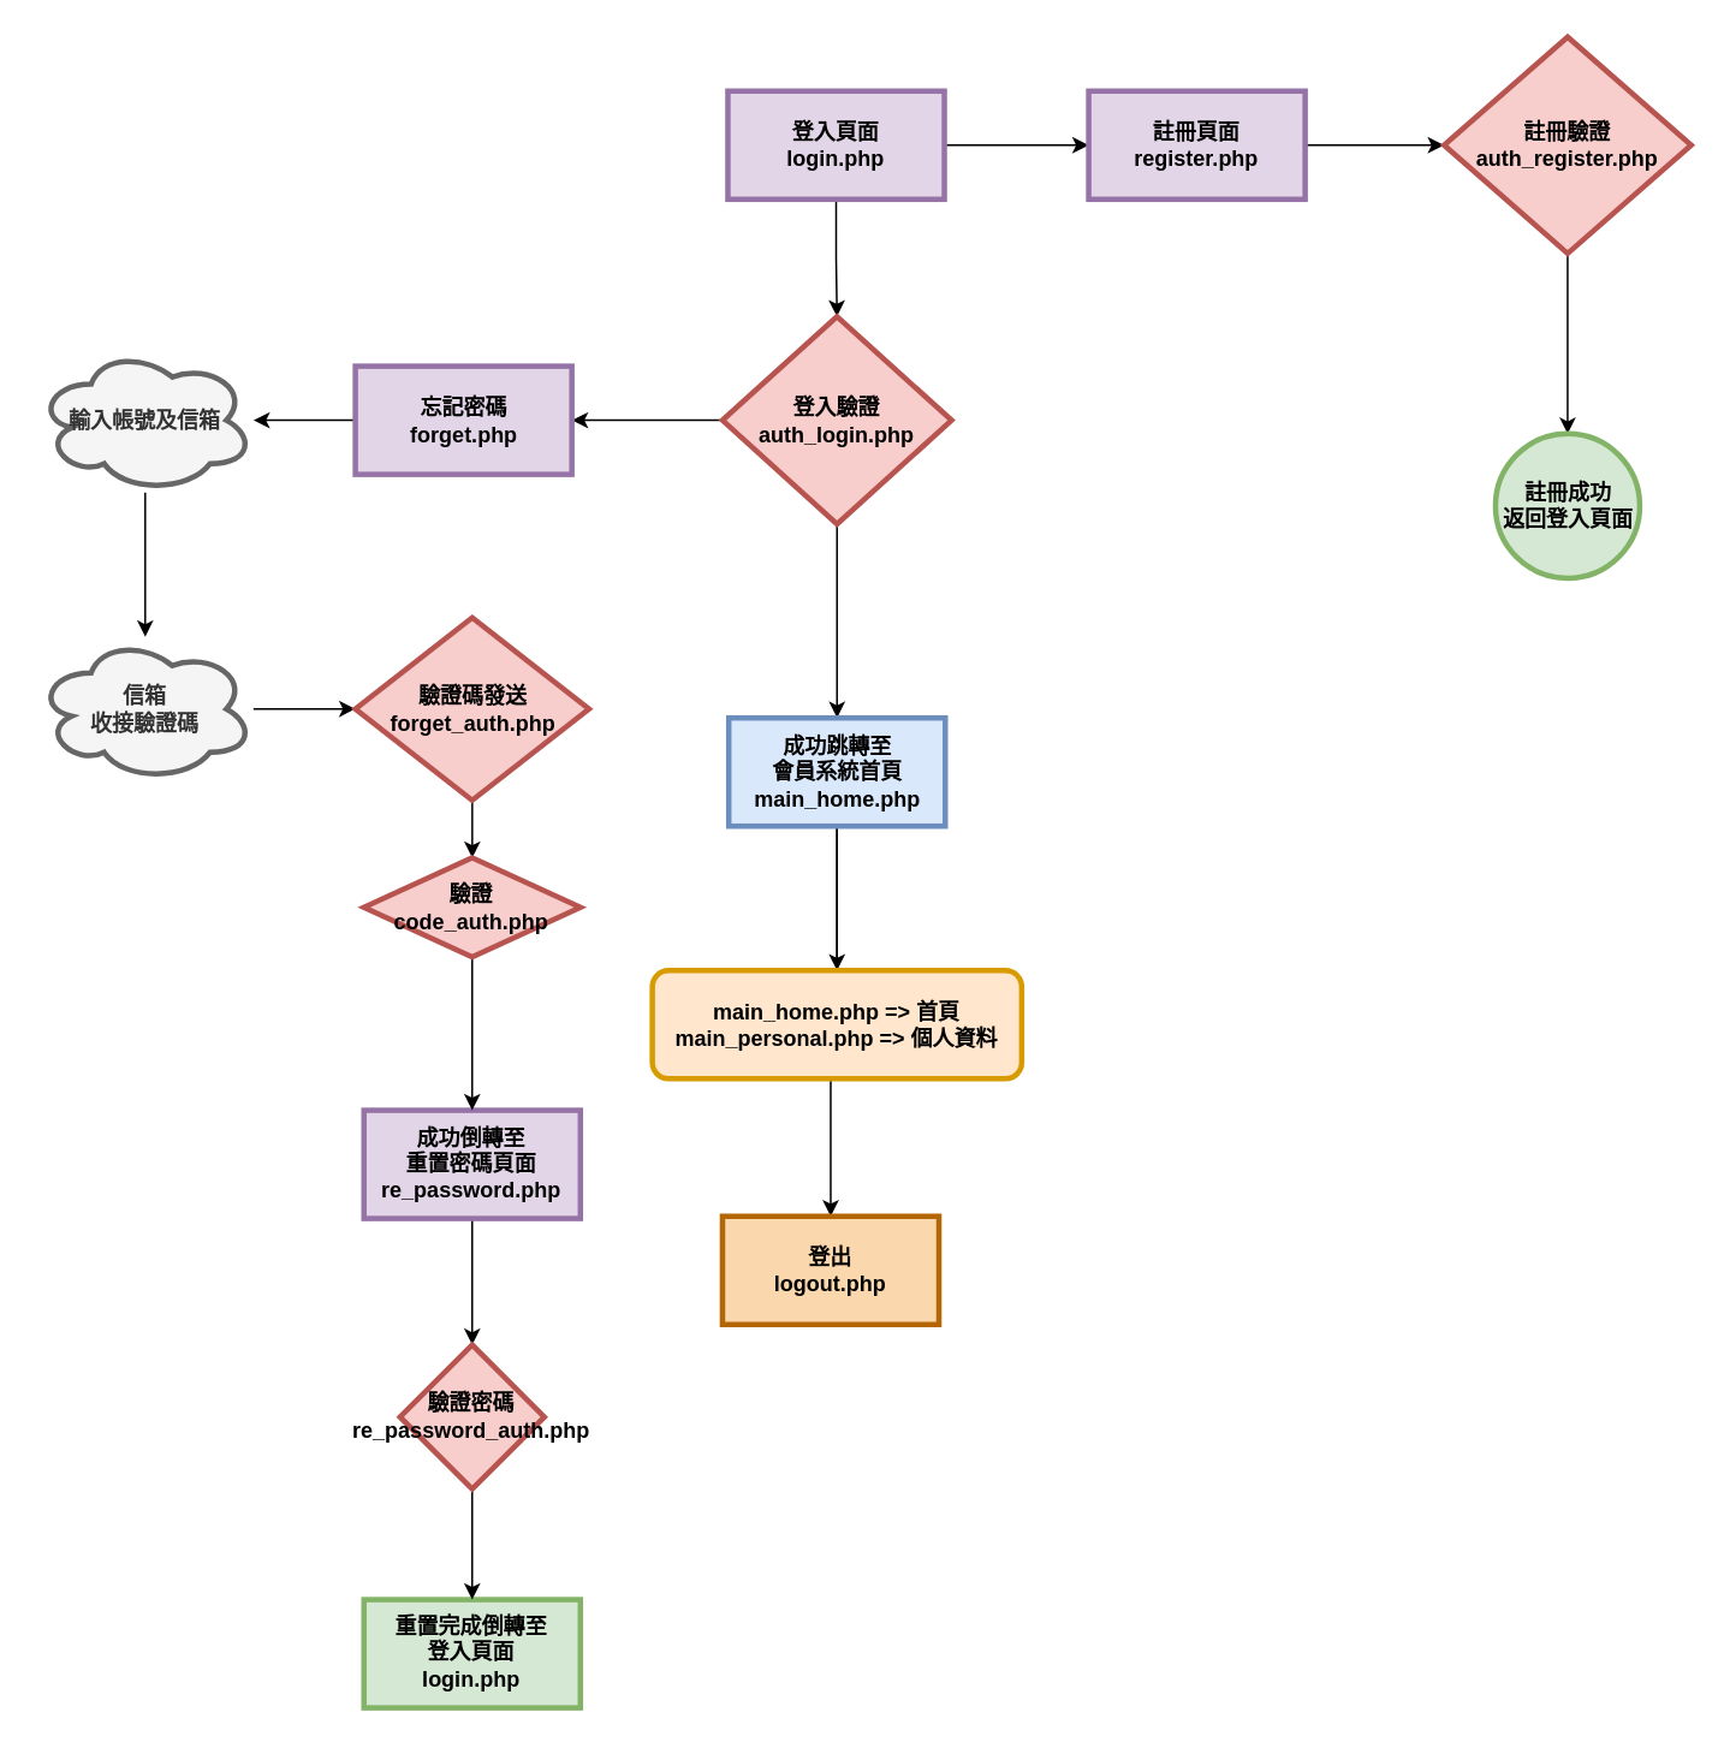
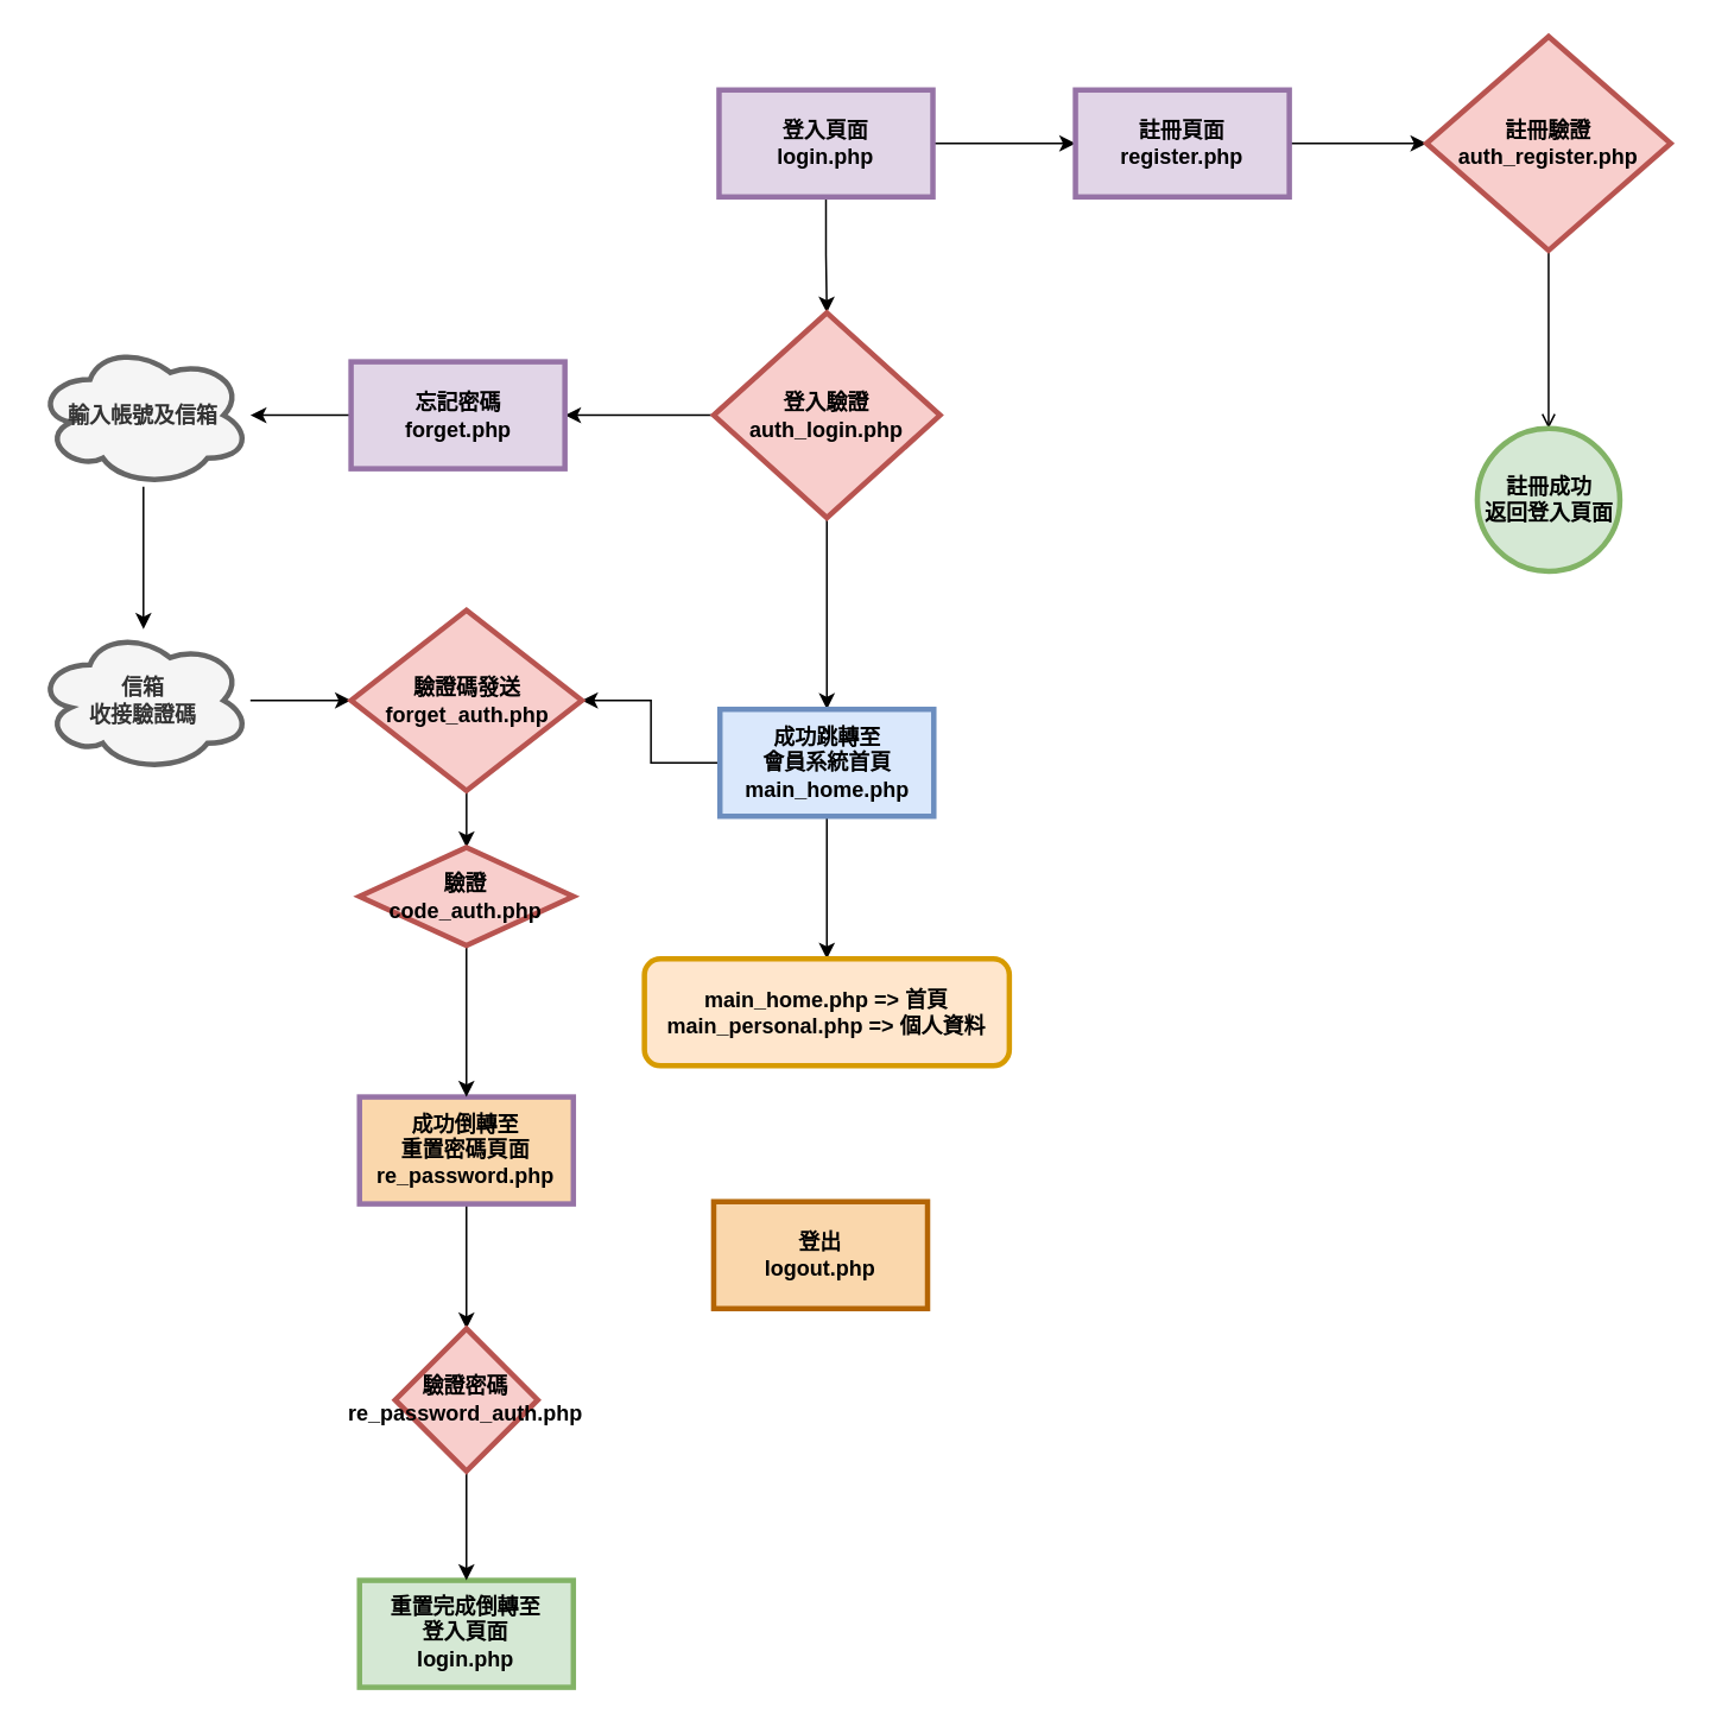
  <mxCell id="0" />
  <mxCell id="1" parent="0" />
  <mxCell id="2" value="" style="edgeStyle=orthogonalEdgeStyle;rounded=0;orthogonalLoop=1;jettySize=auto;html=1;" edge="1" parent="1" source="4" target="6"><mxGeometry relative="1" as="geometry" /></mxCell>
  <mxCell id="3" value="" style="edgeStyle=orthogonalEdgeStyle;rounded=0;orthogonalLoop=1;jettySize=auto;html=1;" edge="1" parent="1" source="4" target="11"><mxGeometry relative="1" as="geometry" /></mxCell>
  <mxCell id="4" value="登入頁面&lt;br&gt;login.php" style="whiteSpace=wrap;html=1;fillColor=#e1d5e7;fontStyle=1;strokeWidth=3;strokeColor=#9673a6;" vertex="1" parent="1"><mxGeometry x="403" y="50" width="120" height="60" as="geometry" /></mxCell>
  <mxCell id="5" value="" style="edgeStyle=orthogonalEdgeStyle;rounded=0;orthogonalLoop=1;jettySize=auto;html=1;" edge="1" parent="1" source="6" target="8"><mxGeometry relative="1" as="geometry" /></mxCell>
  <mxCell id="6" value="註冊頁面&lt;br&gt;register.php" style="whiteSpace=wrap;html=1;fillColor=#e1d5e7;fontStyle=1;strokeWidth=3;strokeColor=#9673a6;" vertex="1" parent="1"><mxGeometry x="603" y="50" width="120" height="60" as="geometry" /></mxCell>
- <mxCell id="7" value="" style="edgeStyle=orthogonalEdgeStyle;rounded=0;orthogonalLoop=1;jettySize=auto;html=1;" edge="1" parent="1" source="8" target="12"><mxGeometry relative="1" as="geometry" /></mxCell>
+ <mxCell id="7" value="" style="edgeStyle=orthogonalEdgeStyle;rounded=0;orthogonalLoop=1;jettySize=auto;html=1;endArrow=open;" edge="1" parent="1" source="8" target="12"><mxGeometry relative="1" as="geometry" /></mxCell>
  <mxCell id="8" value="註冊驗證&lt;br&gt;auth_register.php" style="rhombus;whiteSpace=wrap;html=1;fillColor=#f8cecc;fontStyle=1;strokeWidth=3;strokeColor=#b85450;" vertex="1" parent="1"><mxGeometry x="800" y="20" width="137" height="120" as="geometry" /></mxCell>
  <mxCell id="9" value="" style="edgeStyle=orthogonalEdgeStyle;rounded=0;orthogonalLoop=1;jettySize=auto;html=1;" edge="1" parent="1" source="11" target="15"><mxGeometry relative="1" as="geometry" /></mxCell>
  <mxCell id="10" value="" style="edgeStyle=orthogonalEdgeStyle;rounded=0;orthogonalLoop=1;jettySize=auto;html=1;" edge="1" parent="1" source="11" target="17"><mxGeometry relative="1" as="geometry" /></mxCell>
  <mxCell id="11" value="登入驗證&lt;br&gt;auth_login.php" style="rhombus;whiteSpace=wrap;html=1;fillColor=#f8cecc;fontStyle=1;strokeWidth=3;strokeColor=#b85450;" vertex="1" parent="1"><mxGeometry x="400" y="175" width="127" height="115" as="geometry" /></mxCell>
  <mxCell id="12" value="註冊成功&lt;br&gt;返回登入頁面" style="ellipse;whiteSpace=wrap;html=1;fillColor=#d5e8d4;strokeColor=#82b366;fontStyle=1;strokeWidth=3;" vertex="1" parent="1"><mxGeometry x="828.5" y="240" width="80" height="80" as="geometry" /></mxCell>
  <mxCell id="13" value="" style="edgeStyle=orthogonalEdgeStyle;rounded=0;orthogonalLoop=1;jettySize=auto;html=1;" edge="1" parent="1" source="15" target="29"><mxGeometry relative="1" as="geometry" /></mxCell>
- <mxCell id="14" value="" style="edgeStyle=orthogonalEdgeStyle;rounded=0;orthogonalLoop=1;jettySize=auto;html=1;" edge="1" parent="1" source="15" target="30"><mxGeometry relative="1" as="geometry" /></mxCell>
+ <mxCell id="14" value="" style="edgeStyle=orthogonalEdgeStyle;rounded=0;orthogonalLoop=1;jettySize=auto;html=1;" edge="1" parent="1" source="15" target="23"><mxGeometry relative="1" as="geometry" /></mxCell>
  <mxCell id="15" value="成功跳轉至&lt;br&gt;會員系統首頁&lt;br&gt;main_home.php" style="whiteSpace=wrap;html=1;fillColor=#dae8fc;strokeColor=#6c8ebf;fontStyle=1;strokeWidth=3;" vertex="1" parent="1"><mxGeometry x="403.5" y="397.5" width="120" height="60" as="geometry" /></mxCell>
  <mxCell id="16" value="" style="edgeStyle=orthogonalEdgeStyle;rounded=0;orthogonalLoop=1;jettySize=auto;html=1;" edge="1" parent="1" source="17" target="19"><mxGeometry relative="1" as="geometry" /></mxCell>
  <mxCell id="17" value="忘記密碼&lt;br&gt;forget.php" style="whiteSpace=wrap;html=1;fillColor=#e1d5e7;strokeColor=#9673a6;fontStyle=1;strokeWidth=3;" vertex="1" parent="1"><mxGeometry x="196.5" y="202.5" width="120" height="60" as="geometry" /></mxCell>
  <mxCell id="18" value="" style="edgeStyle=orthogonalEdgeStyle;rounded=0;orthogonalLoop=1;jettySize=auto;html=1;" edge="1" parent="1" source="19" target="21"><mxGeometry relative="1" as="geometry" /></mxCell>
  <mxCell id="19" value="輸入帳號及信箱" style="ellipse;shape=cloud;whiteSpace=wrap;html=1;fillColor=#f5f5f5;strokeColor=#666666;fontStyle=1;strokeWidth=3;fontColor=#333333;" vertex="1" parent="1"><mxGeometry x="20" y="192.5" width="120" height="80" as="geometry" /></mxCell>
  <mxCell id="20" value="" style="edgeStyle=orthogonalEdgeStyle;rounded=0;orthogonalLoop=1;jettySize=auto;html=1;" edge="1" parent="1" source="21" target="23"><mxGeometry relative="1" as="geometry" /></mxCell>
  <mxCell id="21" value="信箱&lt;br&gt;收接驗證碼" style="ellipse;shape=cloud;whiteSpace=wrap;html=1;fillColor=#f5f5f5;strokeColor=#666666;fontColor=#333333;fontStyle=1;strokeWidth=3;" vertex="1" parent="1"><mxGeometry x="20" y="352.5" width="120" height="80" as="geometry" /></mxCell>
  <mxCell id="22" value="" style="edgeStyle=orthogonalEdgeStyle;rounded=0;orthogonalLoop=1;jettySize=auto;html=1;" edge="1" parent="1" source="23" target="32"><mxGeometry relative="1" as="geometry" /></mxCell>
  <mxCell id="23" value="驗證碼發送&lt;br&gt;forget_auth.php" style="rhombus;whiteSpace=wrap;html=1;fillColor=#f8cecc;strokeColor=#b85450;fontStyle=1;strokeWidth=3;" vertex="1" parent="1"><mxGeometry x="196.5" y="341.88" width="129.5" height="101.25" as="geometry" /></mxCell>
  <mxCell id="24" value="" style="edgeStyle=orthogonalEdgeStyle;rounded=0;orthogonalLoop=1;jettySize=auto;html=1;" edge="1" parent="1" source="25" target="28"><mxGeometry relative="1" as="geometry" /></mxCell>
- <mxCell id="25" value="成功倒轉至&lt;br&gt;重置密碼頁面&lt;br&gt;re_password.php" style="whiteSpace=wrap;html=1;fillColor=#e1d5e7;strokeColor=#9673a6;fontStyle=1;strokeWidth=3;" vertex="1" parent="1"><mxGeometry x="201.25" y="614.995" width="120" height="60" as="geometry" /></mxCell>
+ <mxCell id="25" value="成功倒轉至&lt;br&gt;重置密碼頁面&lt;br&gt;re_password.php" style="whiteSpace=wrap;html=1;fillColor=#fad7ac;strokeColor=#9673a6;fontStyle=1;strokeWidth=3;" vertex="1" parent="1"><mxGeometry x="201.25" y="614.995" width="120" height="60" as="geometry" /></mxCell>
  <mxCell id="26" value="重置完成倒轉至&lt;br&gt;登入頁面&lt;br&gt;login.php" style="whiteSpace=wrap;html=1;fillColor=#d5e8d4;strokeColor=#82b366;fontStyle=1;strokeWidth=3;" vertex="1" parent="1"><mxGeometry x="201.25" y="886.24" width="120" height="60" as="geometry" /></mxCell>
  <mxCell id="27" value="" style="edgeStyle=orthogonalEdgeStyle;rounded=0;orthogonalLoop=1;jettySize=auto;html=1;" edge="1" parent="1" source="28" target="26"><mxGeometry relative="1" as="geometry" /></mxCell>
  <mxCell id="28" value="驗證密碼&lt;br&gt;re_password_auth.php" style="rhombus;whiteSpace=wrap;html=1;fillColor=#f8cecc;strokeColor=#b85450;fontStyle=1;strokeWidth=3;" vertex="1" parent="1"><mxGeometry x="221.25" y="744.995" width="80" height="80" as="geometry" /></mxCell>
  <mxCell id="29" value="main_home.php =&amp;gt; 首頁&lt;br&gt;main_personal.php =&amp;gt; 個人資料" style="rounded=1;whiteSpace=wrap;html=1;fillColor=#ffe6cc;strokeColor=#d79b00;fontStyle=1;strokeWidth=3;" vertex="1" parent="1"><mxGeometry x="361.13" y="537.5" width="204.75" height="60" as="geometry" /></mxCell>
  <mxCell id="30" value="登出&lt;br&gt;logout.php" style="whiteSpace=wrap;html=1;fillColor=#fad7ac;strokeColor=#b46504;fontStyle=1;strokeWidth=3;" vertex="1" parent="1"><mxGeometry x="400" y="673.76" width="120" height="60" as="geometry" /></mxCell>
  <mxCell id="31" value="" style="edgeStyle=orthogonalEdgeStyle;rounded=0;orthogonalLoop=1;jettySize=auto;html=1;" edge="1" parent="1" source="32" target="25"><mxGeometry relative="1" as="geometry" /></mxCell>
  <mxCell id="32" value="驗證&lt;br&gt;code_auth.php" style="rhombus;whiteSpace=wrap;html=1;fillColor=#f8cecc;strokeColor=#b85450;fontStyle=1;strokeWidth=3;" vertex="1" parent="1"><mxGeometry x="201.25" y="475" width="120" height="55" as="geometry" /></mxCell>
